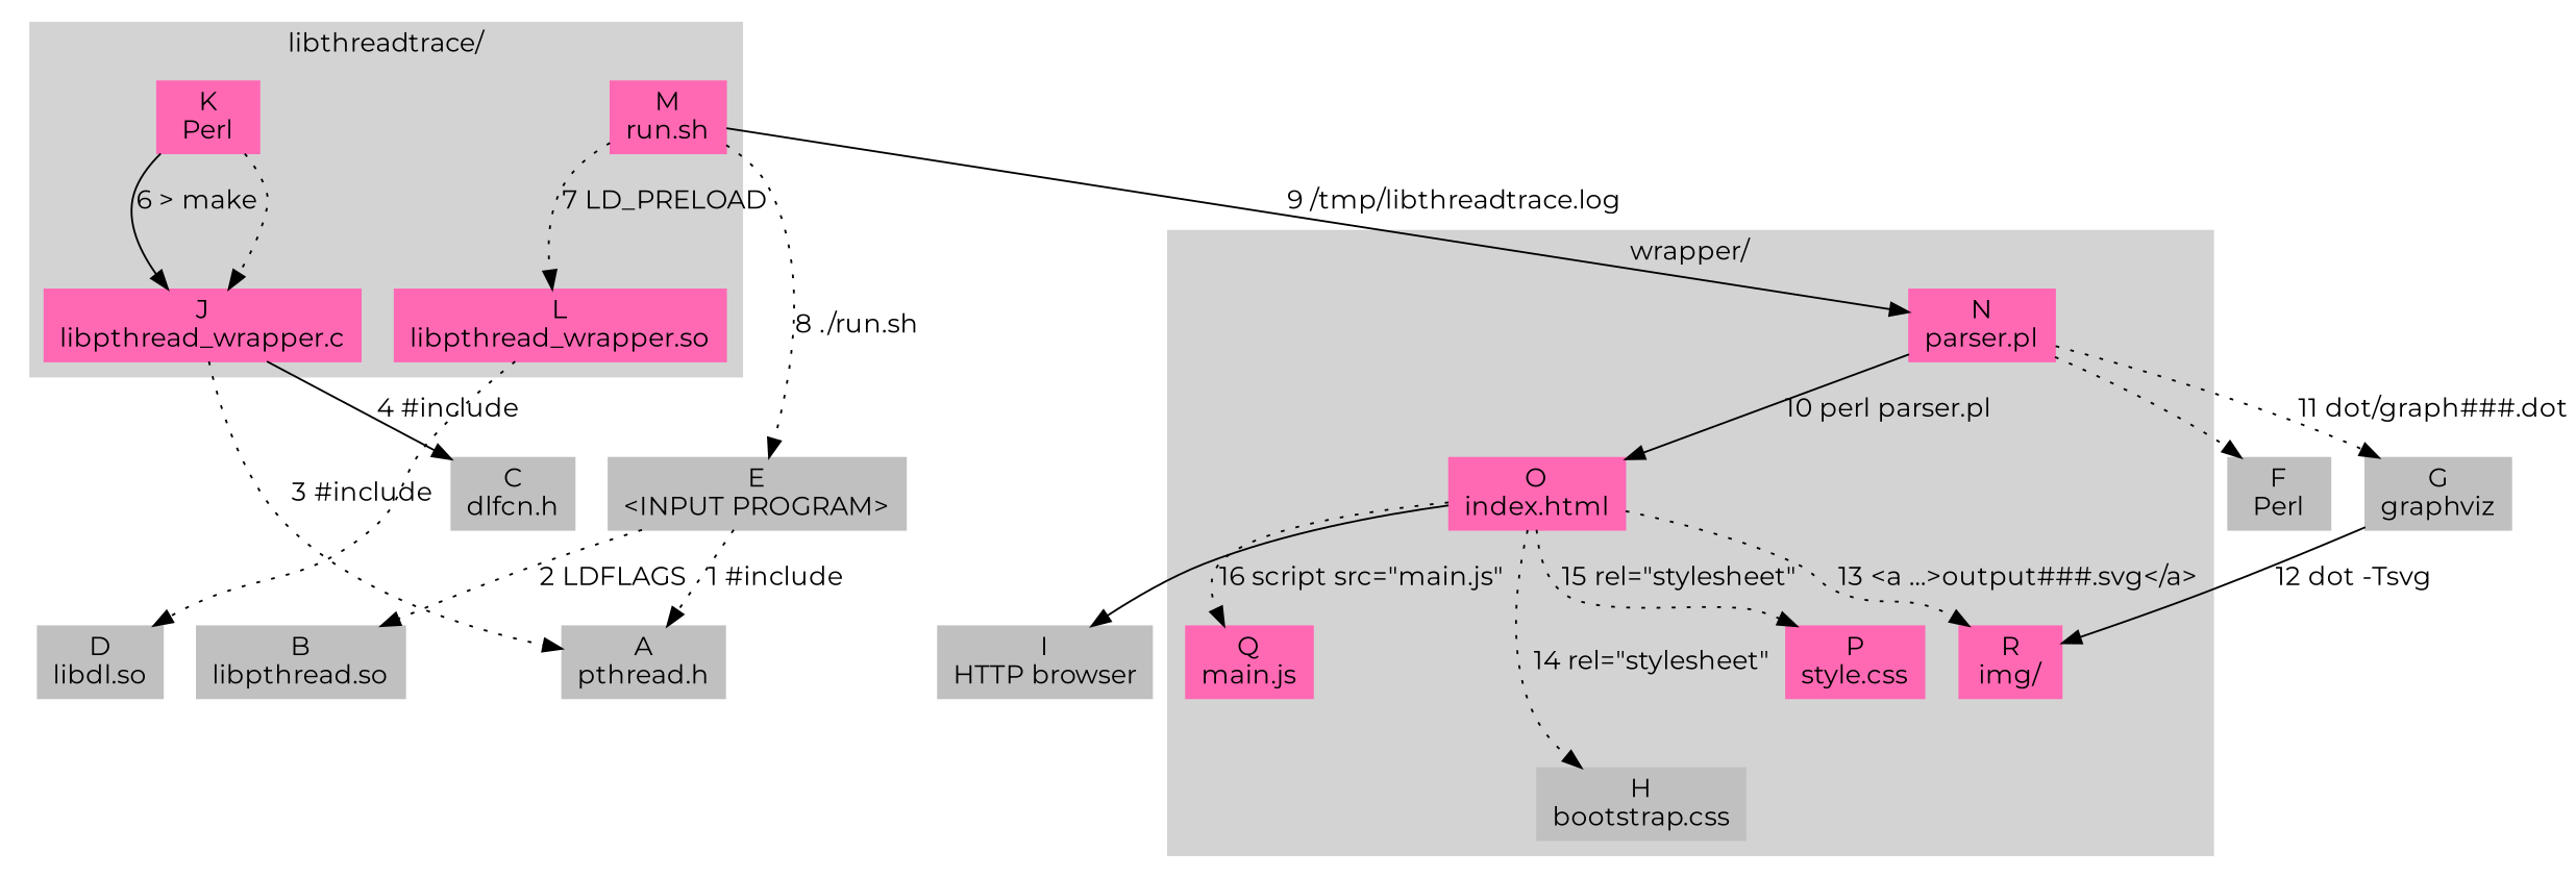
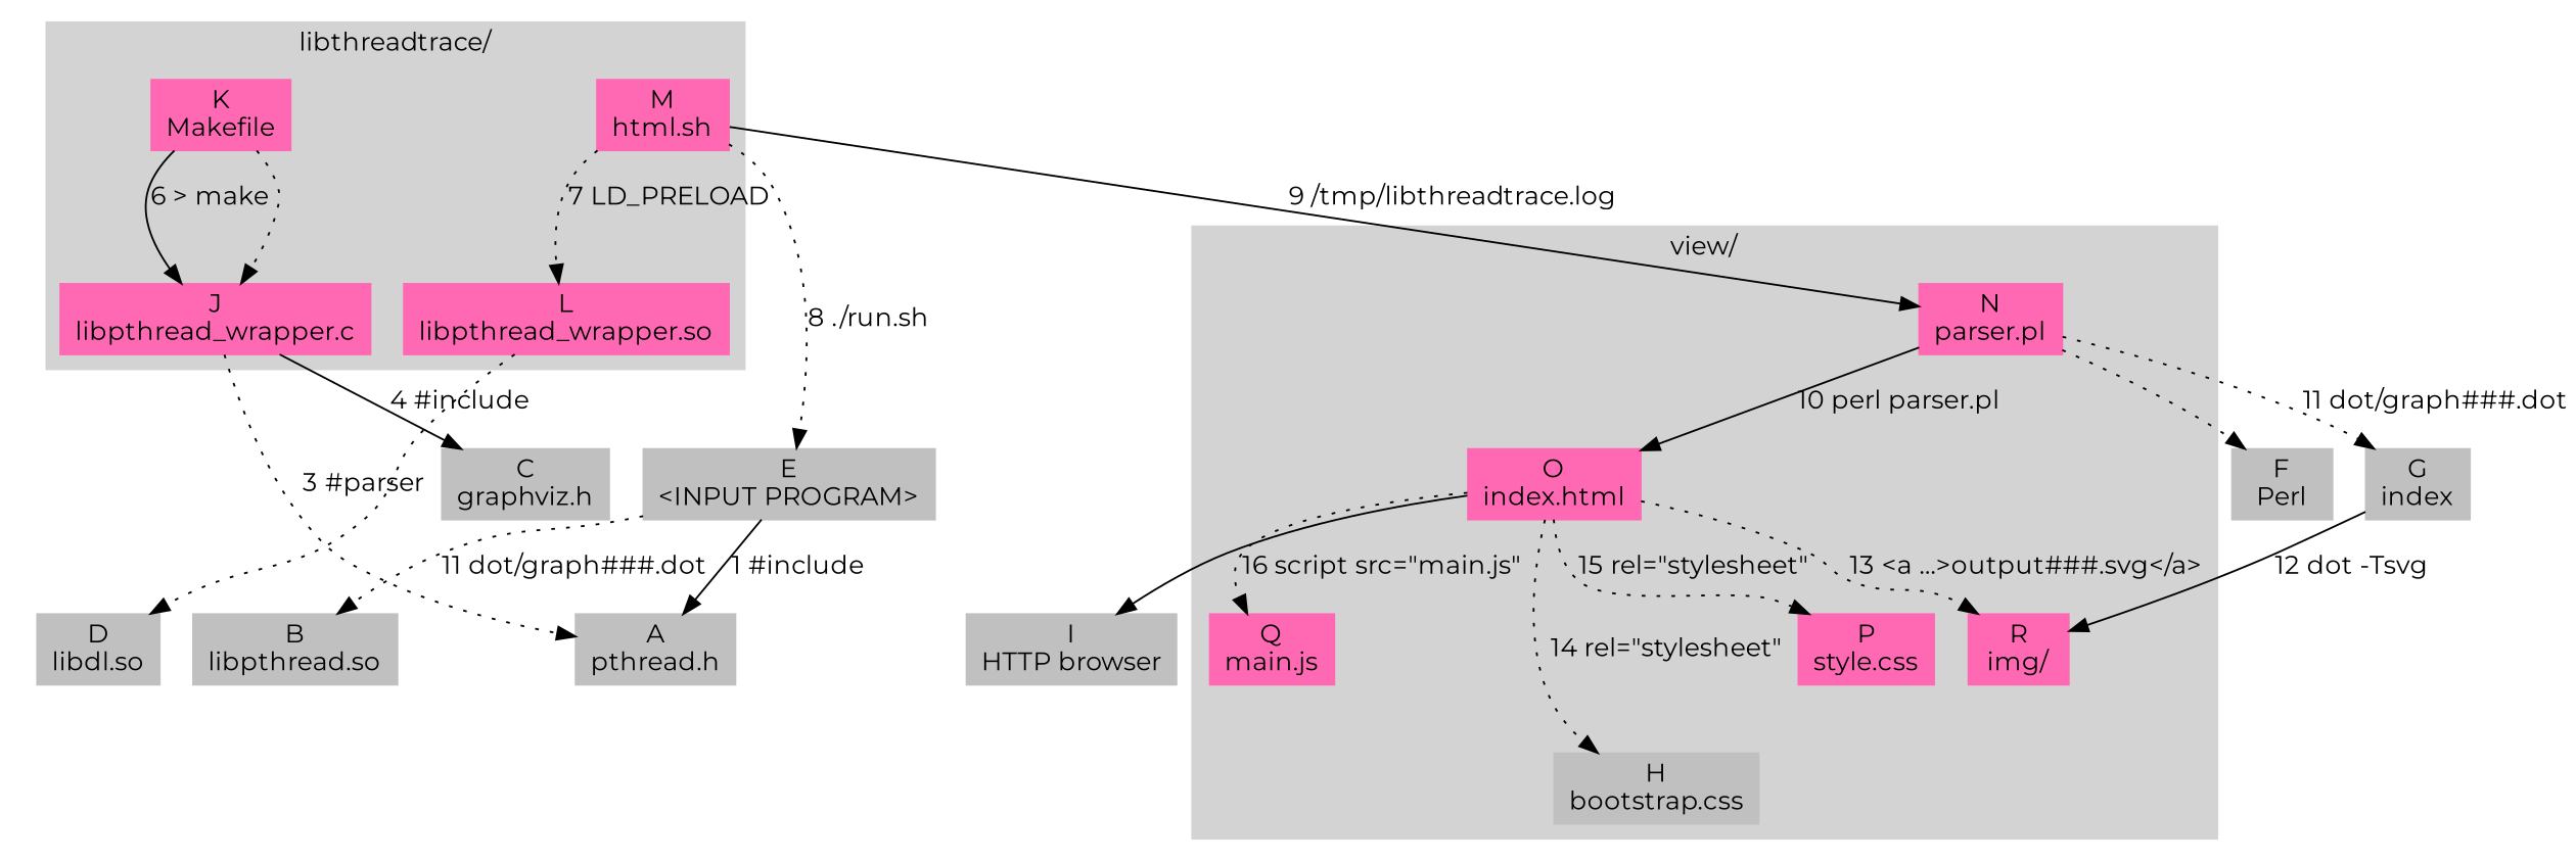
  digraph {
    fontname=Montserrat
    node [color=grey fontname=Montserrat shape=box style=filled]
    edge [fontname=Montserrat style=dotted]
    n1 [label="B\nlibpthread.so"]
    n2 [label="D\nlibdl.so"]
    n3 [color=hotpink label="J\nlibpthread_wrapper.c"]
-   n4 [color=hotpink label="K\nPerl"]
+   n4 [color=hotpink label="K\nMakefile"]
    n5 [color=hotpink label="L\nlibpthread_wrapper.so"]
-   n6 [color=hotpink label="M\nrun.sh"]
+   n6 [color=hotpink label="M\nhtml.sh"]
    n7 [label="A\npthread.h"]
-   n8 [label="C\ndlfcn.h"]
+   n8 [label="C\ngraphviz.h"]
    n9 [label="E\n<INPUT PROGRAM>"]
    n10 [label="H\nbootstrap.css"]
    n11 [color=hotpink label="N\nparser.pl"]
    n12 [color=hotpink label="O\nindex.html"]
    n13 [color=hotpink label="P\nstyle.css"]
    n14 [color=hotpink label="Q\nmain.js"]
    n15 [color=hotpink label="R\nimg/"]
    n16 [label="F\nPerl"]
-   n17 [label="G\ngraphviz"]
+   n17 [label="G\nindex"]
    n18 [label="I\nHTTP browser"]
    subgraph cluster_1 {
      style=invis
      n1
      n2
    }
    subgraph cluster_2 {
      color=lightgrey
      label="libthreadtrace/"
      style=filled
      n3
      n4
      n5
      n6
    }
    subgraph cluster_3 {
      style=invis
      n7
      n8
      n9
    }
    subgraph cluster_4 {
      color=lightgrey
-     label="wrapper/"
+     label="view/"
      style=filled
      n10
      n11
      n12
      n13
      n14
      n15
    }
-   n3 -> n7 [label="3 #include"]
+   n3 -> n7 [label="3 #parser"]
    n3 -> n8 [label="4 #include" style=solid]
    n4 -> n3
    n4 -> n3 [label="6 > make" style=solid]
    n5 -> n2
    n6 -> n5 [label="7 LD_PRELOAD"]
    n6 -> n9 [label="8 ./run.sh"]
    n6 -> n11 [label="9 /tmp/libthreadtrace.log" style=solid]
-   n9 -> n1 [label="2 LDFLAGS"]
-   n9 -> n7 [label="1 #include"]
+   n9 -> n1 [label="11 dot/graph###.dot"]
+   n9 -> n7 [label="1 #include" style=solid]
    n11 -> n12 [label="10 perl parser.pl" style=solid]
    n11 -> n16
    n11 -> n17 [label="11 dot/graph###.dot"]
    n12 -> n10 [label="14 rel=\"stylesheet\""]
    n12 -> n13 [label="15 rel=\"stylesheet\""]
    n12 -> n14 [label="16 script src=\"main.js\""]
    n12 -> n15 [label="13 <a ...>output###.svg</a>"]
    n12 -> n18 [style=solid]
    n15 -> n10 [style=invis]
    n17 -> n15 [label="12 dot -Tsvg" style=solid]
  }
